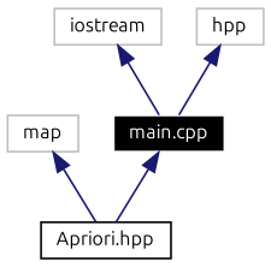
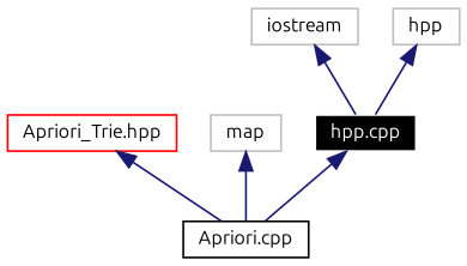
  digraph {
    fontname=Ubuntu
    node [color=grey75 fontname=Ubuntu fontsize=10 shape=record]
    edge [color=midnightblue dir=back fontname=Ubuntu fontsize=10 labelfontname=Helvetica labelfontsize=10 style=solid]
-   n1 [color=white fillcolor=black fontcolor=white height=0.2 label="main.cpp" style=filled width=0.4]
-   n2 [color=black height=0.2 label="Apriori.hpp" width=0.4]
+   n1 [color=white fillcolor=black fontcolor=white height=0.2 label="hpp.cpp" style=filled width=0.4]
+   n2 [color=black height=0.2 label="Apriori.cpp" width=0.4]
    n3 [height=0.2 label=iostream width=0.4]
    n4 [height=0.2 label=hpp width=0.4]
+   n5 [color=red height=0.2 label="Apriori_Trie.hpp" width=0.4]
    n6 [height=0.2 label=map width=0.4]
    n1 -> n2
    n3 -> n1
    n4 -> n1
+   n5 -> n2
    n6 -> n2
  }
